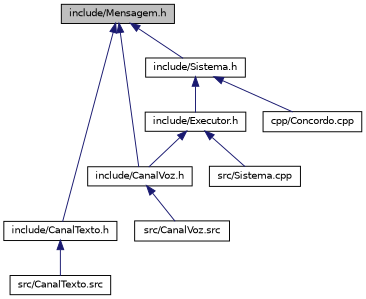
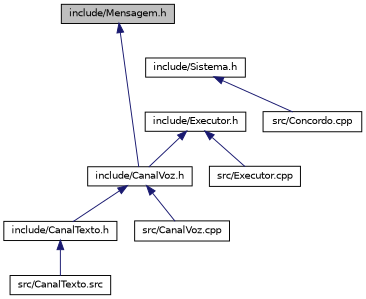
  digraph {
    node [color=black fillcolor=white fontname=Helvetica fontsize=10 shape=record style=filled]
    edge [color=midnightblue dir=back fontname=Helvetica fontsize=10 labelfontname=Helvetica labelfontsize=10 style=solid]
    n1 [fillcolor=grey75 fontcolor=black height=0.2 label="include/Mensagem.h" width=0.4]
    n2 [height=0.2 label="include/CanalTexto.h" width=0.4]
    n3 [height=0.2 label="include/CanalVoz.h" width=0.4]
    n4 [height=0.2 label="include/Sistema.h" width=0.4]
    n5 [height=0.2 label="src/CanalTexto.src" width=0.4]
-   n6 [height=0.2 label="src/CanalVoz.src" width=0.4]
+   n6 [height=0.2 label="src/CanalVoz.cpp" width=0.4]
    n7 [height=0.2 label="include/Executor.h" width=0.4]
-   n8 [height=0.2 label="cpp/Concordo.cpp" width=0.4]
-   n9 [height=0.2 label="src/Sistema.cpp" width=0.4]
-   n1 -> n2
+   n8 [height=0.2 label="src/Concordo.cpp" width=0.4]
+   n9 [height=0.2 label="src/Executor.cpp" width=0.4]
+   n3 -> n2
    n1 -> n3
-   n1 -> n4
    n2 -> n5
    n3 -> n6
-   n4 -> n7
    n4 -> n8
    n7 -> n3
    n7 -> n9
  }
